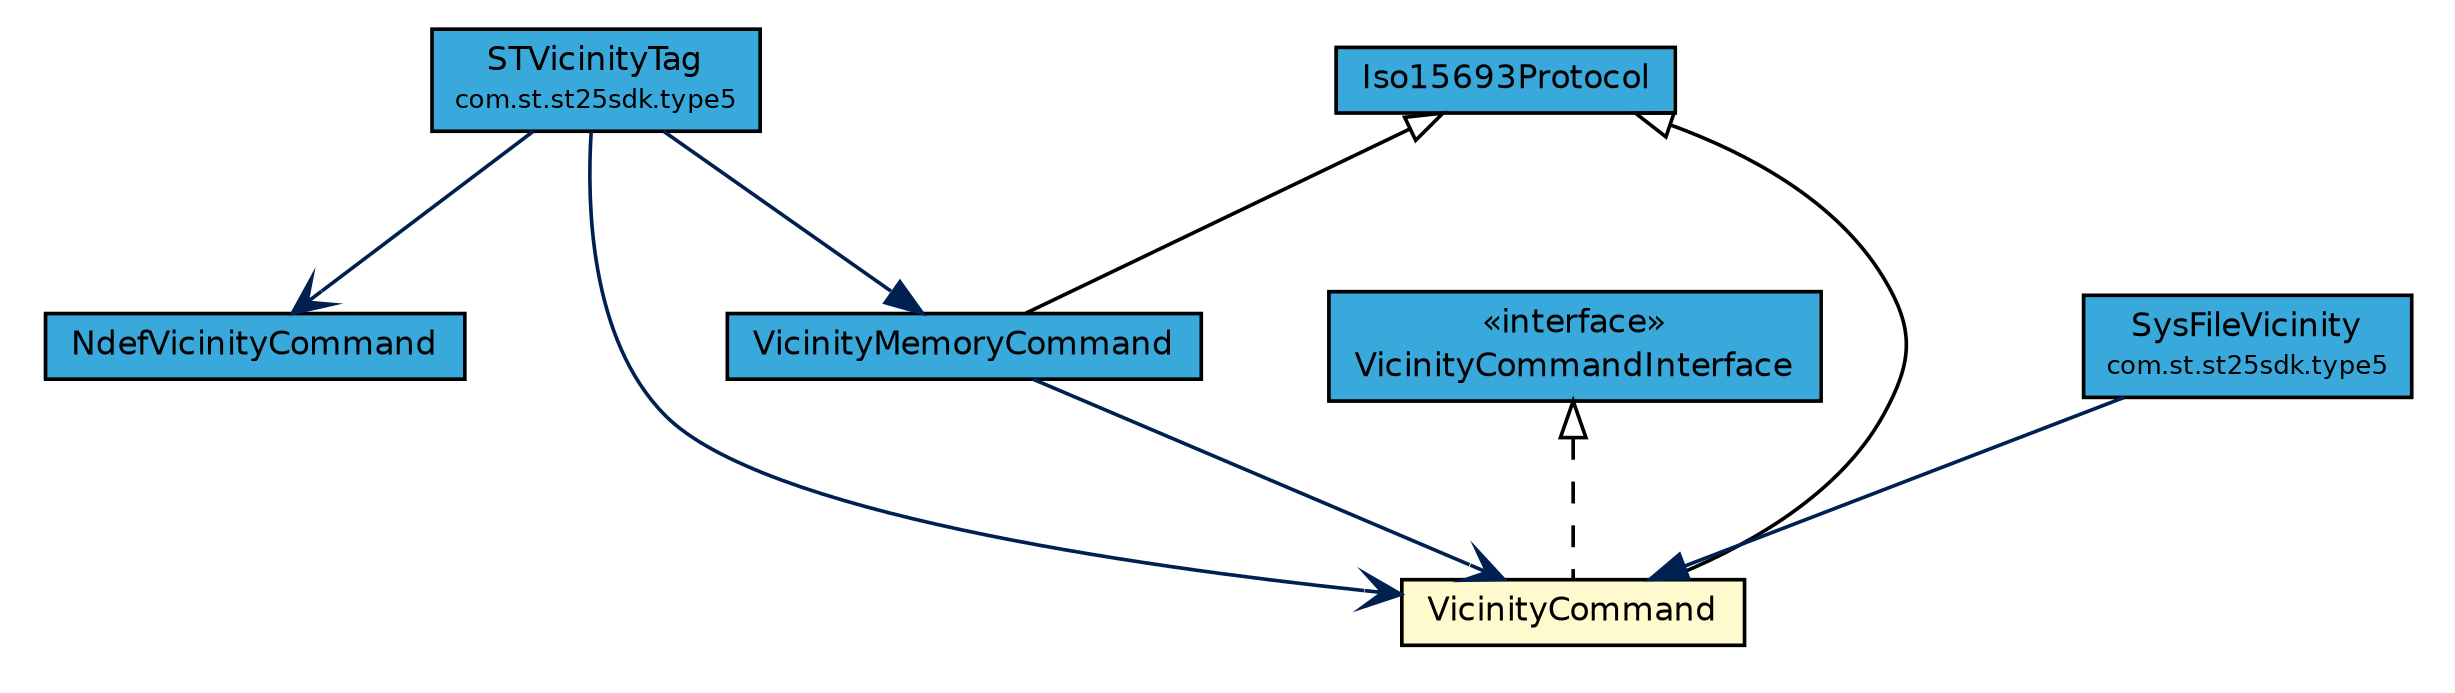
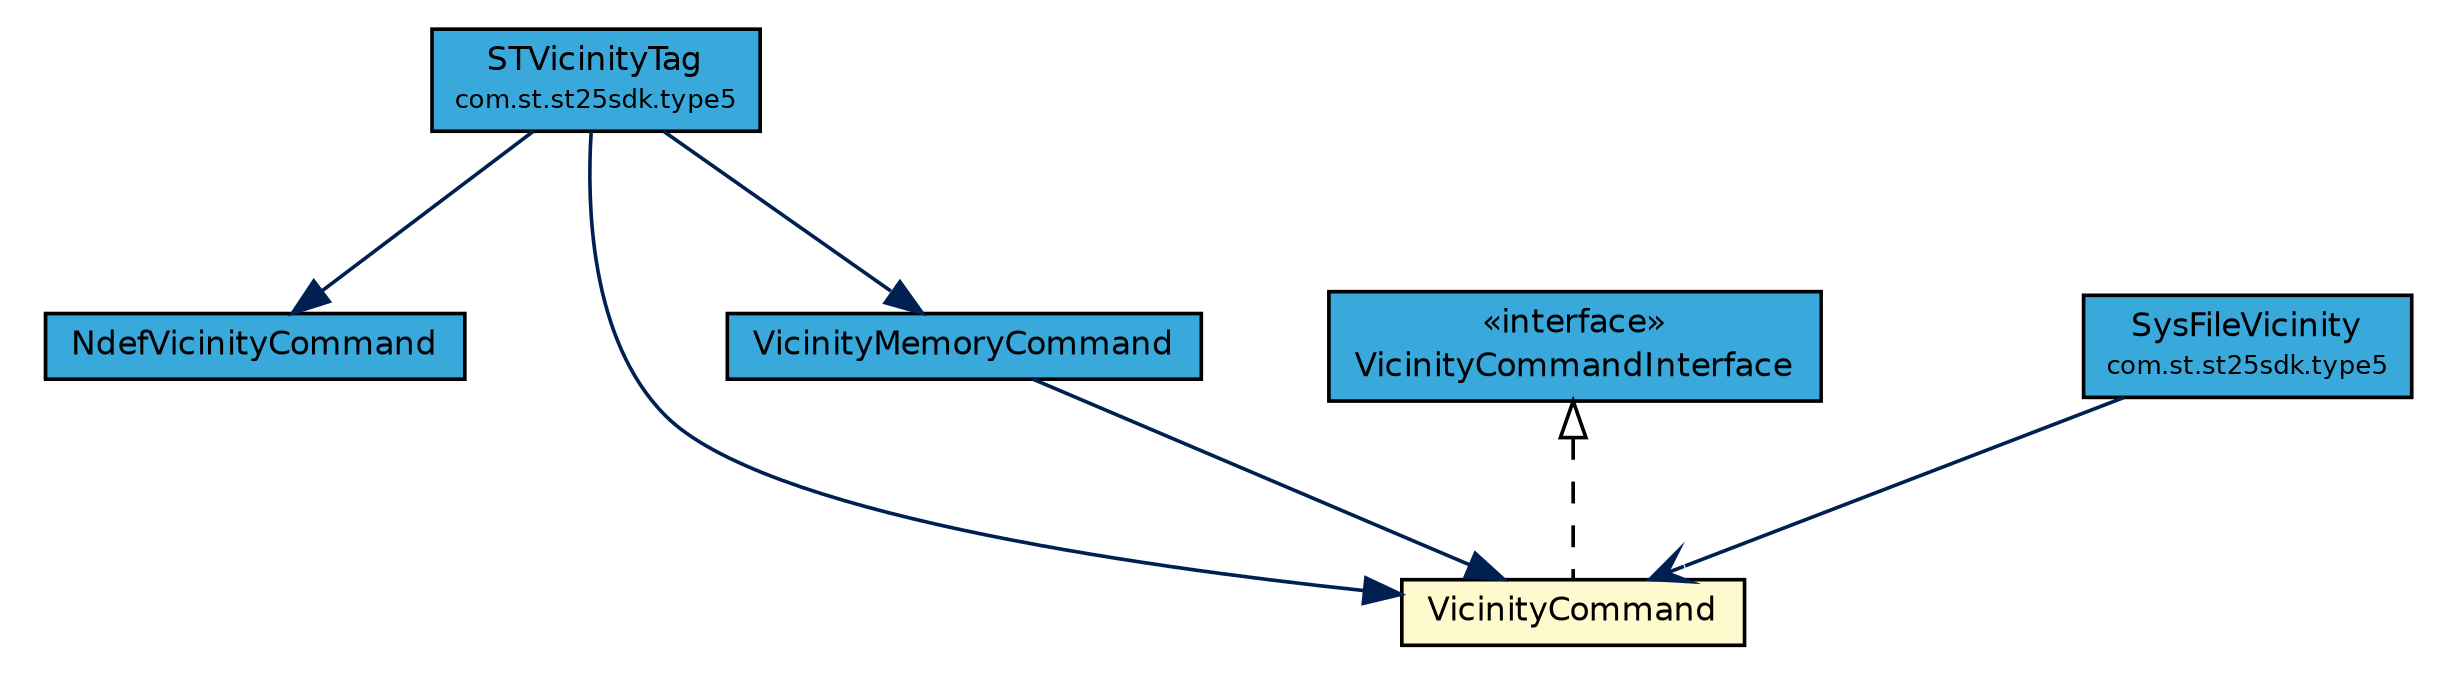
  digraph {
    nodesep=0.25
    ranksep=0.5
    node [fontcolor=black fontname=Helvetica fontsize=9.0 shape=plaintext]
    edge [arrowhead=open color="#002052" fontcolor="#002052" fontname=Helvetica fontsize=10.0 headport=p labelfontname=Helvetica labelfontsize=10 tailport=p]
    n1 [label=<<table title="com.st.st25sdk.command.NdefVicinityCommand" border="0" cellborder="1" cellspacing="0" cellpadding="2" port="p" bgcolor="#39a9dc" href="./NdefVicinityCommand.html"> 		<tr><td><table border="0" cellspacing="0" cellpadding="1"> <tr><td align="center" balign="center"> NdefVicinityCommand </td></tr> 		</table></td></tr> 		</table>>]
    n2 [label=<<table title="com.st.st25sdk.command.VicinityMemoryCommand" border="0" cellborder="1" cellspacing="0" cellpadding="2" port="p" bgcolor="#39a9dc" href="./VicinityMemoryCommand.html"> 		<tr><td><table border="0" cellspacing="0" cellpadding="1"> <tr><td align="center" balign="center"> VicinityMemoryCommand </td></tr> 		</table></td></tr> 		</table>>]
    n3 [label=<<table title="com.st.st25sdk.command.VicinityCommand" border="0" cellborder="1" cellspacing="0" cellpadding="2" port="p" bgcolor="lemonChiffon" href="./VicinityCommand.html"> 		<tr><td><table border="0" cellspacing="0" cellpadding="1"> <tr><td align="center" balign="center"> VicinityCommand </td></tr> 		</table></td></tr> 		</table>>]
    n4 [label=<<table title="com.st.st25sdk.command.VicinityCommandInterface" border="0" cellborder="1" cellspacing="0" cellpadding="2" port="p" bgcolor="#39a9dc" href="./VicinityCommandInterface.html"> 		<tr><td><table border="0" cellspacing="0" cellpadding="1"> <tr><td align="center" balign="center"> &#171;interface&#187; </td></tr> <tr><td align="center" balign="center"> VicinityCommandInterface </td></tr> 		</table></td></tr> 		</table>>]
-   n5 [label=<<table title="com.st.st25sdk.command.Iso15693Protocol" border="0" cellborder="1" cellspacing="0" cellpadding="2" port="p" bgcolor="#39a9dc" href="./Iso15693Protocol.html"> 		<tr><td><table border="0" cellspacing="0" cellpadding="1"> <tr><td align="center" balign="center"> Iso15693Protocol </td></tr> 		</table></td></tr> 		</table>>]
    n6 [label=<<table title="com.st.st25sdk.type5.STVicinityTag" border="0" cellborder="1" cellspacing="0" cellpadding="2" port="p" bgcolor="#39a9dc" href="../type5/STVicinityTag.html"> 		<tr><td><table border="0" cellspacing="0" cellpadding="1"> <tr><td align="center" balign="center"> STVicinityTag </td></tr> <tr><td align="center" balign="center"><font point-size="7.0"> com.st.st25sdk.type5 </font></td></tr> 		</table></td></tr> 		</table>>]
    n7 [label=<<table title="com.st.st25sdk.type5.SysFileVicinity" border="0" cellborder="1" cellspacing="0" cellpadding="2" port="p" bgcolor="#39a9dc" href="../type5/SysFileVicinity.html"> 		<tr><td><table border="0" cellspacing="0" cellpadding="1"> <tr><td align="center" balign="center"> SysFileVicinity </td></tr> <tr><td align="center" balign="center"><font point-size="7.0"> com.st.st25sdk.type5 </font></td></tr> 		</table></td></tr> 		</table>>]
-   n2 -> n3
+   n2 -> n3 [arrowhead=normal]
    n4 -> n3 [arrowtail=empty dir=back fontsize=10 style=dashed arrowhead="" color="" fontcolor=""]
-   n5 -> n2 [arrowtail=empty dir=back fontsize=10 arrowhead="" color="" fontcolor=""]
-   n5 -> n3 [arrowtail=empty dir=back fontsize=10 arrowhead="" color="" fontcolor=""]
-   n6 -> n1
+   n6 -> n1 [arrowhead=normal]
    n6 -> n2 [arrowhead=normal]
-   n6 -> n3
-   n7 -> n3 [arrowhead=normal]
+   n6 -> n3 [arrowhead=normal]
+   n7 -> n3
  }
